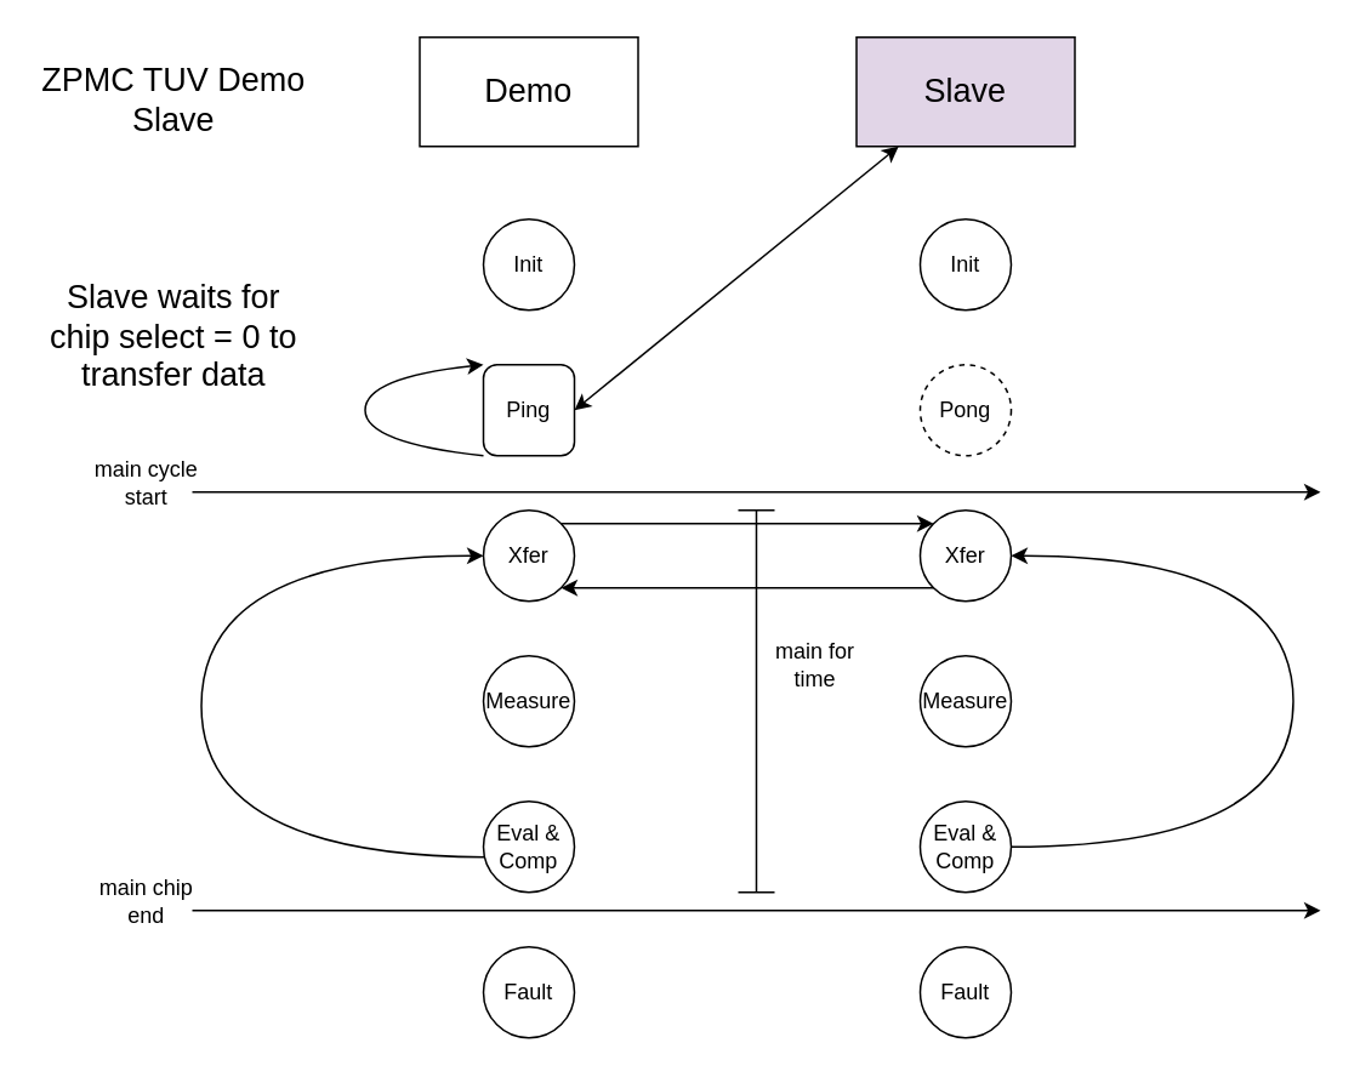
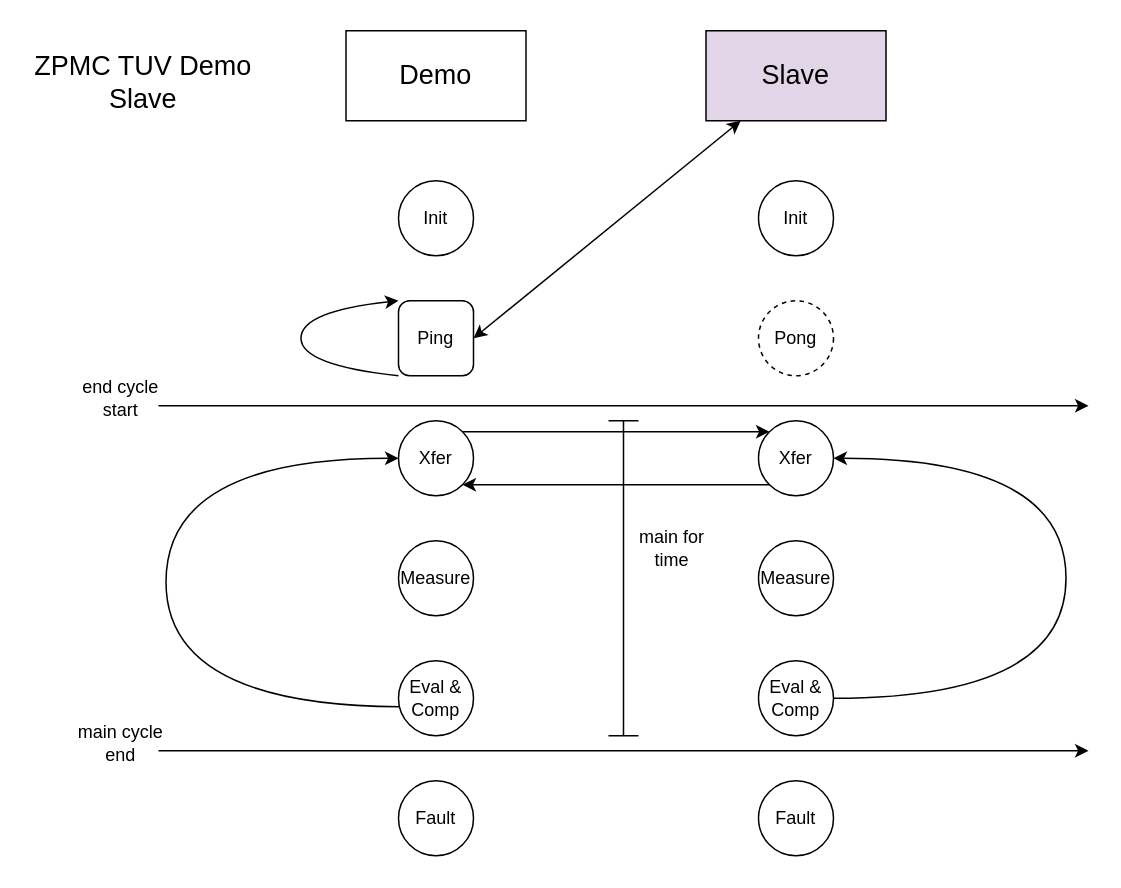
  <mxCell id="0" />
  <mxCell id="1" parent="0" />
  <mxCell id="2" value="&lt;font style=&quot;font-size: 18px;&quot;&gt;Demo&lt;/font&gt;" style="rounded=0;whiteSpace=wrap;html=1;" parent="1" vertex="1"><mxGeometry x="230" y="20" width="120" height="60" as="geometry" /></mxCell>
  <mxCell id="3" value="&lt;font style=&quot;font-size: 18px;&quot;&gt;Slave&lt;/font&gt;" style="rounded=0;whiteSpace=wrap;html=1;fillColor=#e1d5e7;" parent="1" vertex="1"><mxGeometry x="470" y="20" width="120" height="60" as="geometry" /></mxCell>
  <mxCell id="4" value="Init" style="ellipse;whiteSpace=wrap;html=1;aspect=fixed;" parent="1" vertex="1"><mxGeometry x="265" y="120" width="50" height="50" as="geometry" /></mxCell>
  <mxCell id="5" value="&lt;font style=&quot;font-size: 18px;&quot;&gt;ZPMC TUV Demo Slave&lt;/font&gt;" style="text;html=1;align=center;verticalAlign=middle;whiteSpace=wrap;rounded=0;" parent="1" vertex="1"><mxGeometry x="20" y="20" width="150" height="70" as="geometry" /></mxCell>
  <mxCell id="6" value="Ping" style="whiteSpace=wrap;html=1;aspect=fixed;rounded=1;" parent="1" vertex="1"><mxGeometry x="265" y="200" width="50" height="50" as="geometry" /></mxCell>
  <mxCell id="7" value="" style="curved=1;endArrow=classic;html=1;entryX=0;entryY=0;entryDx=0;entryDy=0;exitX=0;exitY=1;exitDx=0;exitDy=0;" parent="1" source="6" target="6" edge="1"><mxGeometry width="50" height="50" relative="1" as="geometry"><mxPoint x="130" y="250" as="sourcePoint" /><mxPoint x="180" y="200" as="targetPoint" /><Array as="points"><mxPoint x="200" y="243" /><mxPoint x="200" y="207" /></Array></mxGeometry></mxCell>
  <mxCell id="8" value="Init" style="ellipse;whiteSpace=wrap;html=1;aspect=fixed;" parent="1" vertex="1"><mxGeometry x="505" y="120" width="50" height="50" as="geometry" /></mxCell>
  <mxCell id="9" value="Pong" style="ellipse;whiteSpace=wrap;html=1;aspect=fixed;dashed=1;" parent="1" vertex="1"><mxGeometry x="505" y="200" width="50" height="50" as="geometry" /></mxCell>
  <mxCell id="10" value="" style="endArrow=classic;startArrow=classic;html=1;exitX=1;exitY=0.5;exitDx=0;exitDy=0;" parent="1" source="6" target="3" edge="1"><mxGeometry width="50" height="50" relative="1" as="geometry"><mxPoint x="420" y="340" as="sourcePoint" /><mxPoint x="470" y="290" as="targetPoint" /></mxGeometry></mxCell>
- <mxCell id="11" value="&lt;font style=&quot;font-size: 18px;&quot;&gt;Slave waits for chip select = 0 to transfer data&lt;/font&gt;" style="text;html=1;align=center;verticalAlign=middle;whiteSpace=wrap;rounded=0;" parent="1" vertex="1"><mxGeometry x="20" y="150" width="150" height="70" as="geometry" /></mxCell>
  <mxCell id="12" value="Measure" style="ellipse;whiteSpace=wrap;html=1;aspect=fixed;" parent="1" vertex="1"><mxGeometry x="265" y="360" width="50" height="50" as="geometry" /></mxCell>
  <mxCell id="13" value="Measure" style="ellipse;whiteSpace=wrap;html=1;aspect=fixed;" parent="1" vertex="1"><mxGeometry x="505" y="360" width="50" height="50" as="geometry" /></mxCell>
  <mxCell id="14" value="Eval &amp;amp;&lt;div&gt;Comp&lt;/div&gt;" style="ellipse;whiteSpace=wrap;html=1;aspect=fixed;" parent="1" vertex="1"><mxGeometry x="265" y="440" width="50" height="50" as="geometry" /></mxCell>
  <mxCell id="15" value="&lt;span style=&quot;color: rgb(0, 0, 0);&quot;&gt;Eval &amp;amp;&lt;/span&gt;&lt;div&gt;Comp&lt;/div&gt;" style="ellipse;whiteSpace=wrap;html=1;aspect=fixed;" parent="1" vertex="1"><mxGeometry x="505" y="440" width="50" height="50" as="geometry" /></mxCell>
  <mxCell id="16" value="Xfer" style="ellipse;whiteSpace=wrap;html=1;aspect=fixed;" parent="1" vertex="1"><mxGeometry x="265" y="280" width="50" height="50" as="geometry" /></mxCell>
  <mxCell id="17" value="&lt;span style=&quot;color: rgb(0, 0, 0);&quot;&gt;Xfer&lt;/span&gt;" style="ellipse;whiteSpace=wrap;html=1;aspect=fixed;" parent="1" vertex="1"><mxGeometry x="505" y="280" width="50" height="50" as="geometry" /></mxCell>
  <mxCell id="18" value="" style="endArrow=classic;html=1;exitX=1;exitY=0;exitDx=0;exitDy=0;entryX=0;entryY=0;entryDx=0;entryDy=0;" parent="1" source="16" target="17" edge="1"><mxGeometry width="50" height="50" relative="1" as="geometry"><mxPoint x="390" y="340" as="sourcePoint" /><mxPoint x="440" y="290" as="targetPoint" /></mxGeometry></mxCell>
  <mxCell id="19" value="" style="endArrow=classic;html=1;exitX=0;exitY=1;exitDx=0;exitDy=0;entryX=1;entryY=1;entryDx=0;entryDy=0;" parent="1" source="17" target="16" edge="1"><mxGeometry width="50" height="50" relative="1" as="geometry"><mxPoint x="517" y="350" as="sourcePoint" /><mxPoint x="313" y="350" as="targetPoint" /></mxGeometry></mxCell>
  <mxCell id="20" value="" style="curved=1;endArrow=classic;html=1;exitX=0.017;exitY=0.612;exitDx=0;exitDy=0;exitPerimeter=0;entryX=0;entryY=0.5;entryDx=0;entryDy=0;" parent="1" source="14" target="16" edge="1"><mxGeometry width="50" height="50" relative="1" as="geometry"><mxPoint x="265" y="545" as="sourcePoint" /><mxPoint x="240" y="320" as="targetPoint" /><Array as="points"><mxPoint x="110" y="470" /><mxPoint x="110" y="305" /></Array></mxGeometry></mxCell>
  <mxCell id="21" value="" style="curved=1;endArrow=classic;html=1;exitX=1;exitY=0.5;exitDx=0;exitDy=0;entryX=1;entryY=0.5;entryDx=0;entryDy=0;" parent="1" source="15" target="17" edge="1"><mxGeometry width="50" height="50" relative="1" as="geometry"><mxPoint x="555" y="545" as="sourcePoint" /><mxPoint x="590" y="330" as="targetPoint" /><Array as="points"><mxPoint x="710" y="465" /><mxPoint x="710" y="305" /></Array></mxGeometry></mxCell>
  <mxCell id="22" value="" style="shape=crossbar;whiteSpace=wrap;html=1;rounded=1;direction=south;" parent="1" vertex="1"><mxGeometry x="405" y="280" width="20" height="210" as="geometry" /></mxCell>
  <mxCell id="23" value="main for time" style="text;html=1;align=center;verticalAlign=middle;whiteSpace=wrap;rounded=0;" parent="1" vertex="1"><mxGeometry x="415" y="350" width="65" height="30" as="geometry" /></mxCell>
  <mxCell id="24" value="Fault" style="ellipse;whiteSpace=wrap;html=1;aspect=fixed;" parent="1" vertex="1"><mxGeometry x="265" y="520" width="50" height="50" as="geometry" /></mxCell>
  <mxCell id="25" value="Fault" style="ellipse;whiteSpace=wrap;html=1;aspect=fixed;" parent="1" vertex="1"><mxGeometry x="505" y="520" width="50" height="50" as="geometry" /></mxCell>
  <mxCell id="26" value="" style="edgeStyle=none;orthogonalLoop=1;jettySize=auto;html=1;" edge="1" parent="1"><mxGeometry width="80" relative="1" as="geometry"><mxPoint x="105" y="270" as="sourcePoint" /><mxPoint x="725" y="270" as="targetPoint" /><Array as="points" /></mxGeometry></mxCell>
  <mxCell id="27" value="" style="edgeStyle=none;orthogonalLoop=1;jettySize=auto;html=1;" edge="1" parent="1"><mxGeometry width="80" relative="1" as="geometry"><mxPoint x="105" y="500" as="sourcePoint" /><mxPoint x="725" y="500" as="targetPoint" /><Array as="points" /></mxGeometry></mxCell>
- <mxCell id="28" value="main cycle start" style="text;strokeColor=none;align=center;fillColor=none;html=1;verticalAlign=middle;whiteSpace=wrap;rounded=0;" vertex="1" parent="1"><mxGeometry x="50" y="250" width="60" height="30" as="geometry" /></mxCell>
- <mxCell id="29" value="main chip end" style="text;strokeColor=none;align=center;fillColor=none;html=1;verticalAlign=middle;whiteSpace=wrap;rounded=0;" vertex="1" parent="1"><mxGeometry x="50" y="480" width="60" height="30" as="geometry" /></mxCell>
+ <mxCell id="28" value="end cycle start" style="text;strokeColor=none;align=center;fillColor=none;html=1;verticalAlign=middle;whiteSpace=wrap;rounded=0;" vertex="1" parent="1"><mxGeometry x="50" y="250" width="60" height="30" as="geometry" /></mxCell>
+ <mxCell id="29" value="main cycle end" style="text;strokeColor=none;align=center;fillColor=none;html=1;verticalAlign=middle;whiteSpace=wrap;rounded=0;" vertex="1" parent="1"><mxGeometry x="50" y="480" width="60" height="30" as="geometry" /></mxCell>
